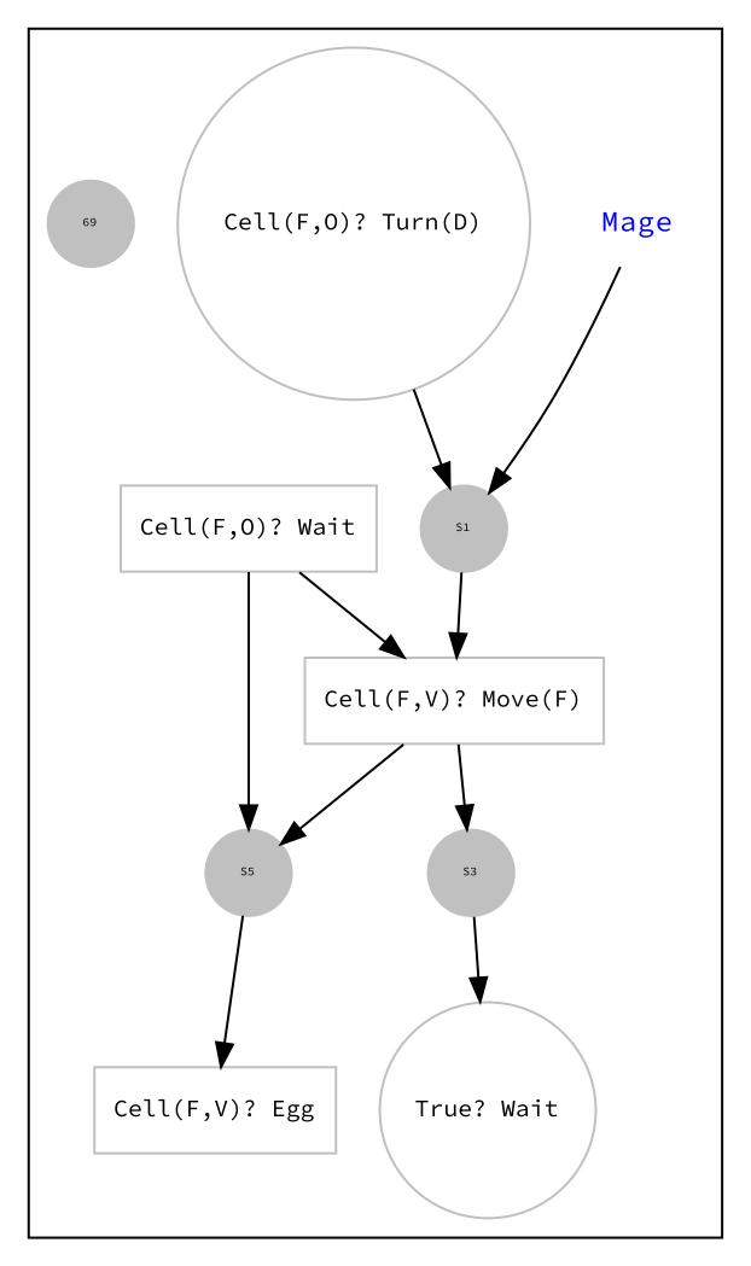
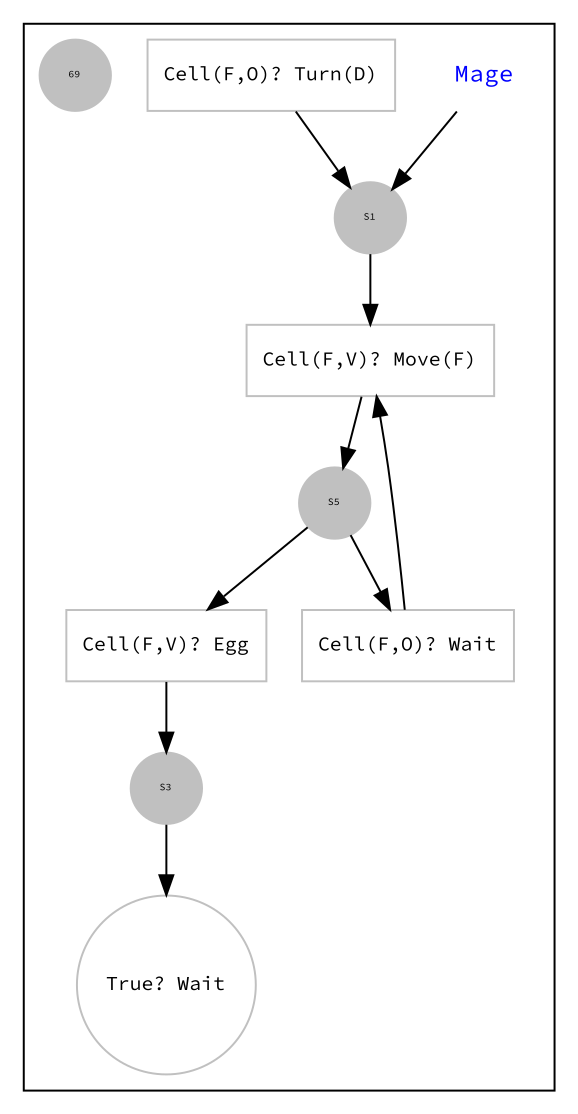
  digraph {
    fontname="Source Code Pro"
    node [color=gray fontname="Source Code Pro" fontsize=10 shape=circle]
    edge [fontname="Source Code Pro"]
    n1 [fontcolor=blue fontsize=12 label=Mage shape=none]
    n2 [fontsize=5 label=S1 style=filled]
-   n3 [label="Cell(F,O)? Turn(D)"]
+   n3 [label="Cell(F,O)? Turn(D)" shape=box]
    n4 [label="Cell(F,V)? Move(F)" shape=box]
    n5 [fontsize=5 label=S5 style=filled]
    n6 [label="Cell(F,O)? Wait" shape=box]
    n7 [label="Cell(F,V)? Egg" shape=box]
    n8 [fontsize=5 label=S3 style=filled]
    n9 [label="True? Wait"]
    69 [fontsize=5 style=filled]
    subgraph cluster_1 {
      n1
      n2
      n3
      n4
      n5
      n6
      n7
      n8
      n9
      69
    }
    n1 -> n2
    n2 -> n4
    n3 -> n2
    n4 -> n5
-   n6 -> n5
+   n5 -> n6
    n5 -> n7
    n6 -> n4
-   n4 -> n8
+   n7 -> n8
    n8 -> n9
  }
